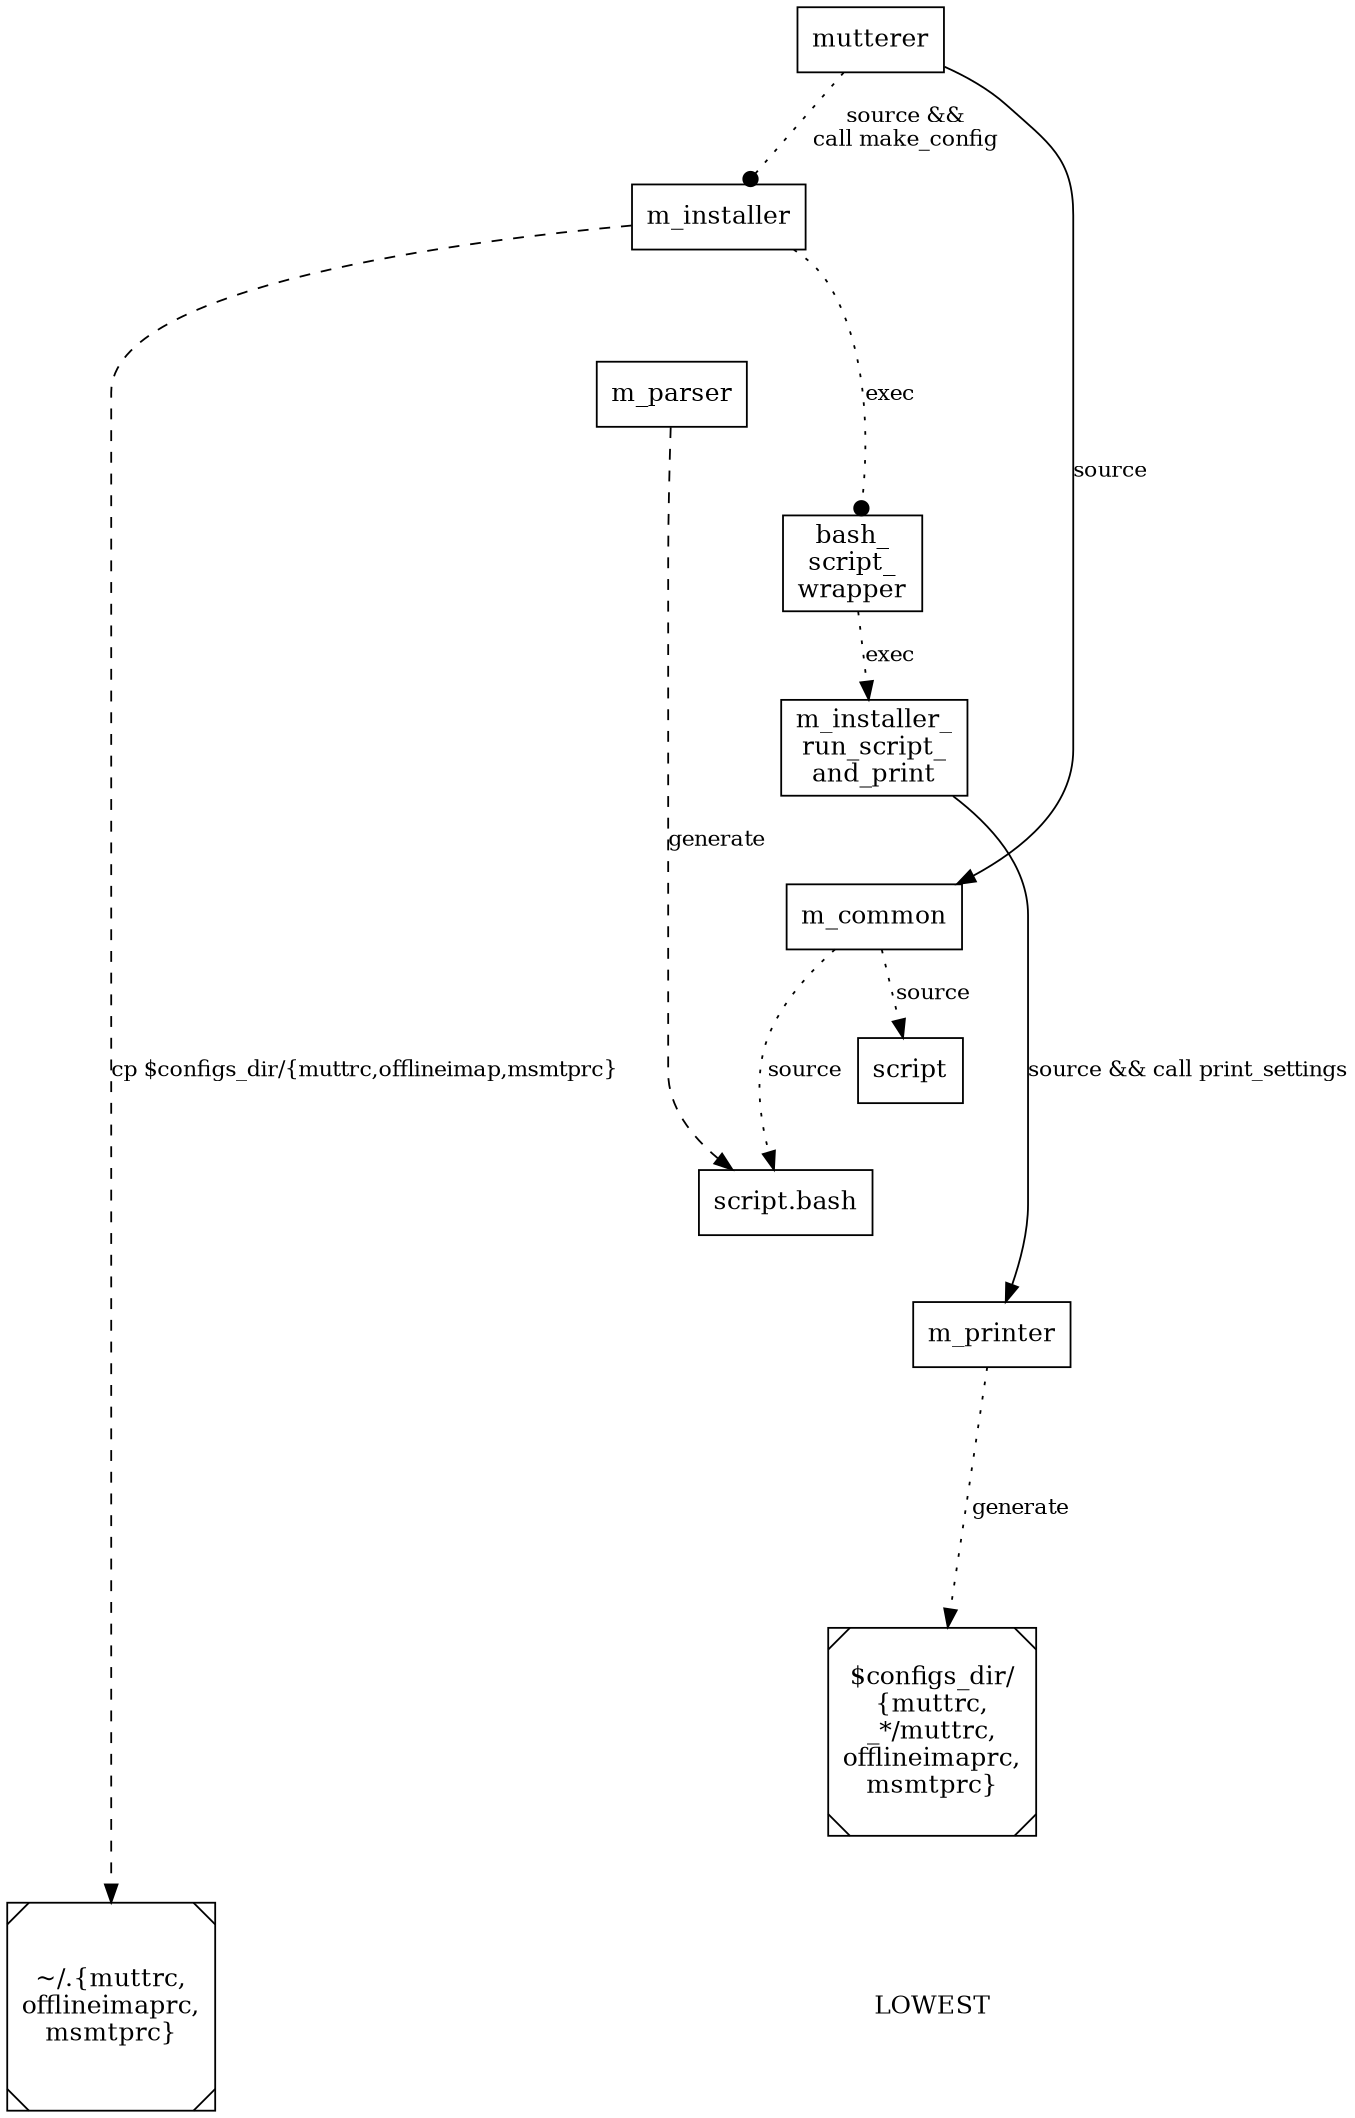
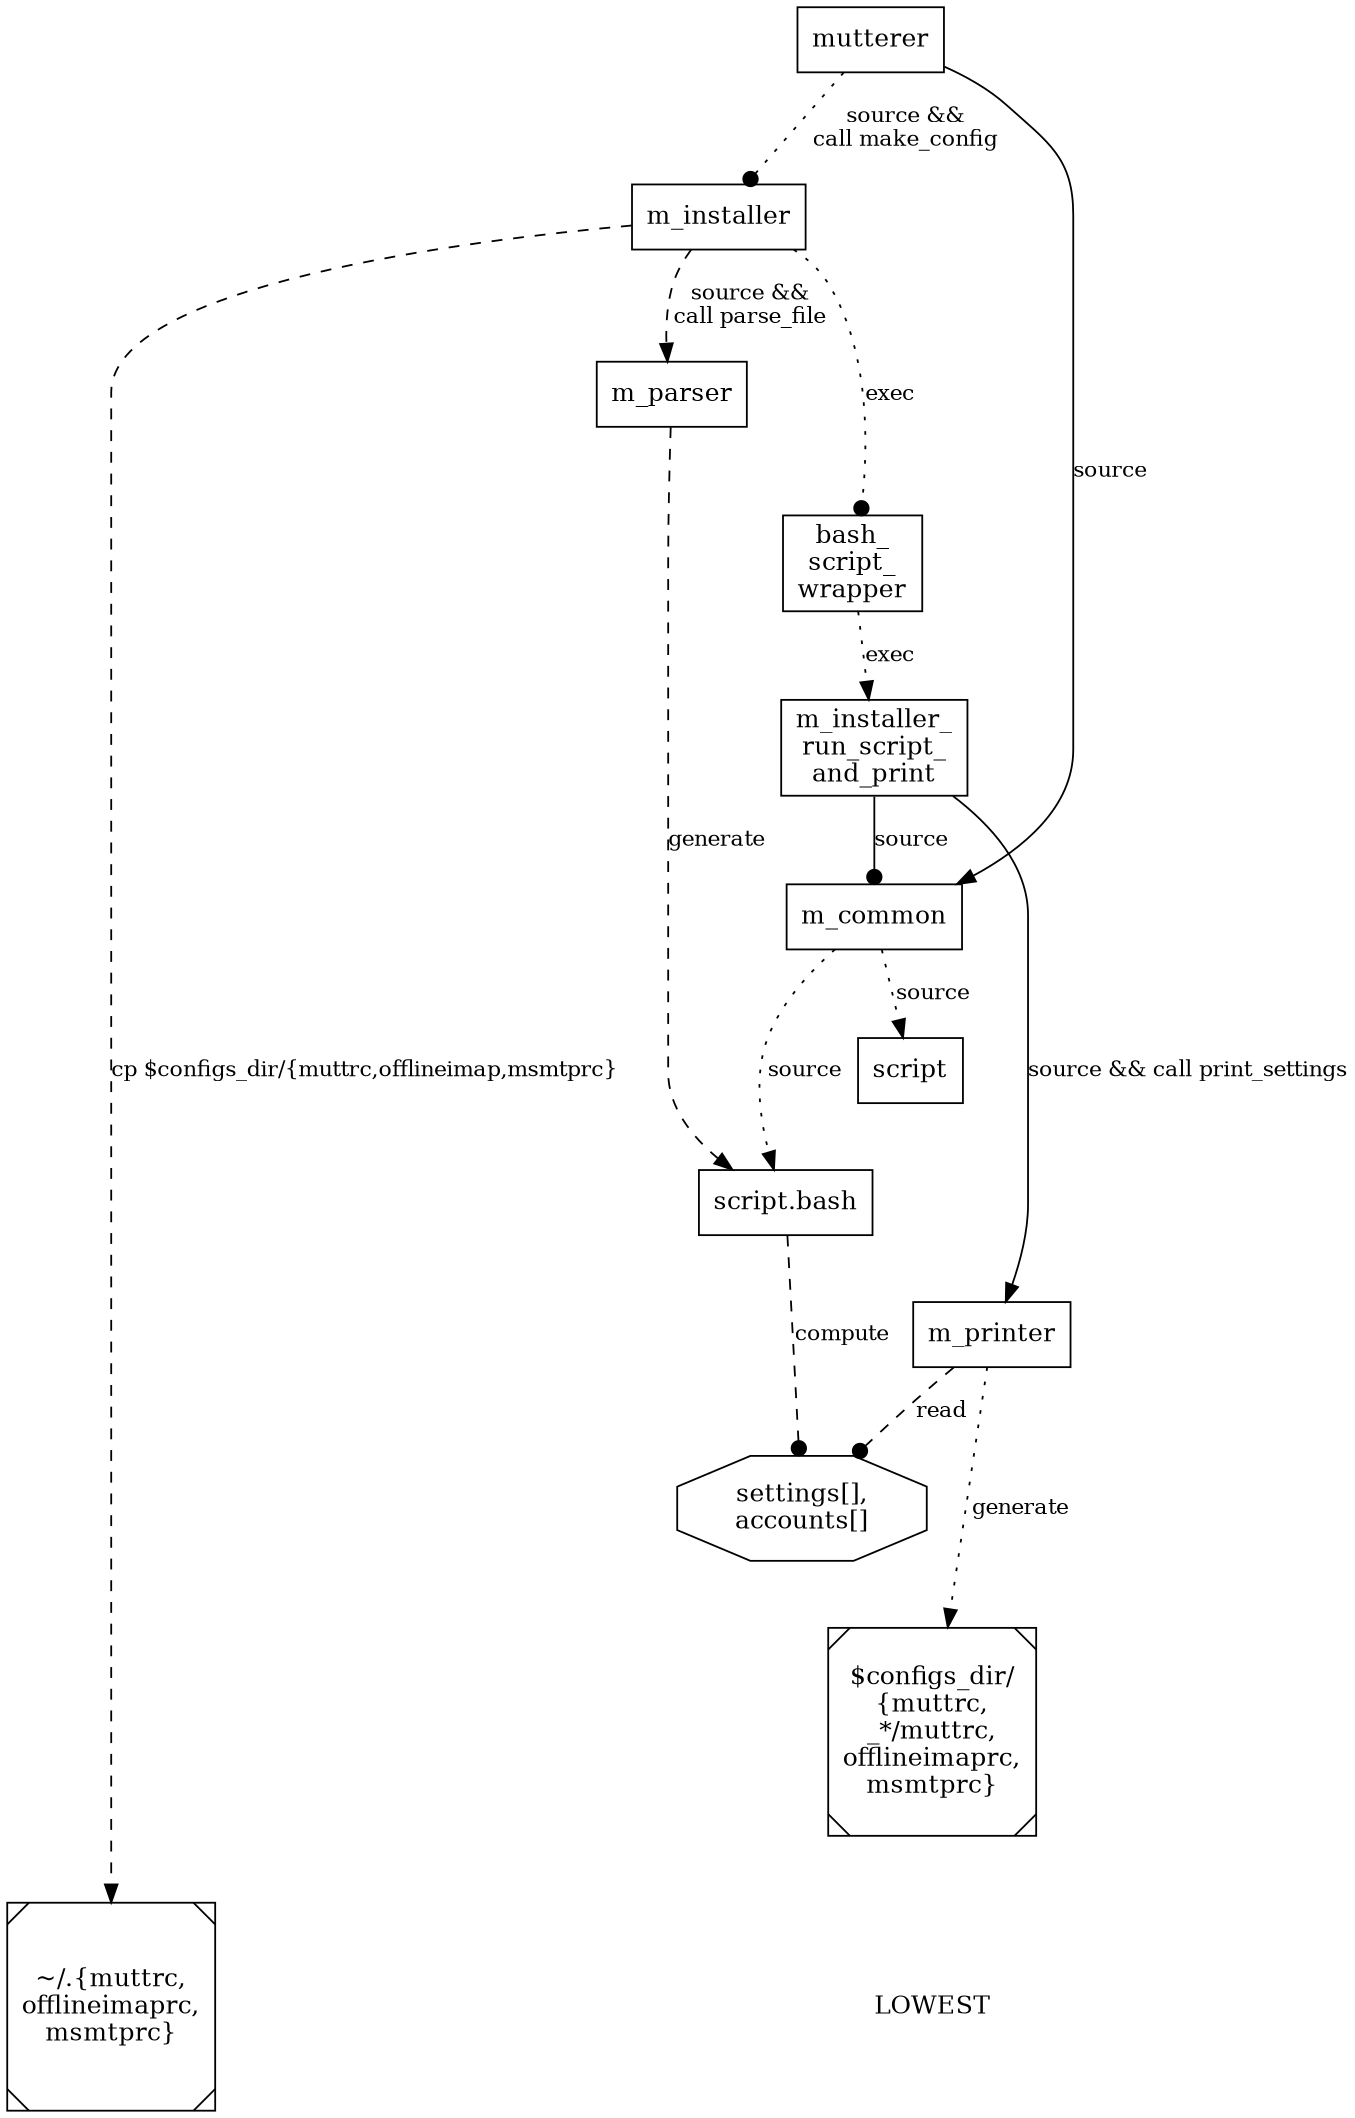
  digraph {
    rankdir=TB
    node [shape=box]
    edge [arrowhead=normal fontsize=12 style=dotted]
    n1 [label="~/.{muttrc,\nofflineimaprc,\nmsmtprc}" shape=Msquare]
    LOWEST [height=0 shape=none width=0]
    mutterer
    m_common
    m_installer
    n6 [label=script]
    "script.bash"
    m_parser
    n9 [label="bash_\nscript_\nwrapper"]
+   n10 [label="settings[],\naccounts[]" shape=octagon]
    m_printer
    n12 [label="$configs_dir/\n{muttrc,\n_*/muttrc,\nofflineimaprc,\nmsmtprc}" shape=Msquare]
    n13 [label="m_installer_\nrun_script_\nand_print"]
    subgraph sub_1 {
      rank=same
      n1
      LOWEST
    }
    mutterer -> m_common [label=source style=solid]
    mutterer -> m_installer [arrowhead=dot label="source &&\ncall make_config"]
    m_common -> n6 [label=source weight=0.01]
    m_common -> "script.bash" [label=source]
    m_installer -> n1 [label="cp $configs_dir/{muttrc,offlineimap,msmtprc}" style=dashed]
+   m_installer -> m_parser [label="source &&\ncall parse_file" style=dashed]
    m_installer -> n9 [arrowhead=dot label=exec]
    n6 -> "script.bash" [style=invis arrowhead=""]
+   "script.bash" -> n10 [arrowhead=dot label=compute style=dashed]
    "script.bash" -> m_printer [style=invis arrowhead=""]
    m_parser -> "script.bash" [label=generate style=dashed]
    m_parser -> n9 [style=invis arrowhead=""]
    n9 -> n13 [label=exec]
+   n10 -> n12 [style=invis arrowhead=""]
+   m_printer -> n10 [arrowhead=dot label=read style=dashed]
    m_printer -> n12 [label=generate]
    n12 -> LOWEST [style=invis arrowhead=""]
+   n13 -> m_common [arrowhead=dot label=source style=solid]
    n13 -> m_printer [label="source && call print_settings" style=solid]
  }
